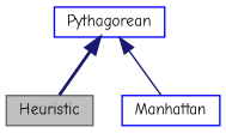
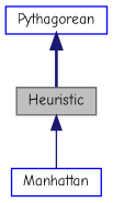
  digraph {
    fontname="Comic Neue"
    node [color=blue fillcolor=white fontname="Comic Neue" fontsize=10 shape=record style=filled]
    edge [color=midnightblue dir=back fontname="Comic Neue" fontsize=10 labelfontname=Helvetica labelfontsize=10]
    n1 [color=gray40 fillcolor=grey75 fontcolor=black height=0.2 label=Heuristic width=0.4]
    n2 [height=0.2 label=Manhattan width=0.4]
    n3 [height=0.2 label=Pythagorean width=0.4]
-   n3 -> n2 [style=solid]
+   n1 -> n2 [style=solid]
    n3 -> n1 [style=bold]
  }
